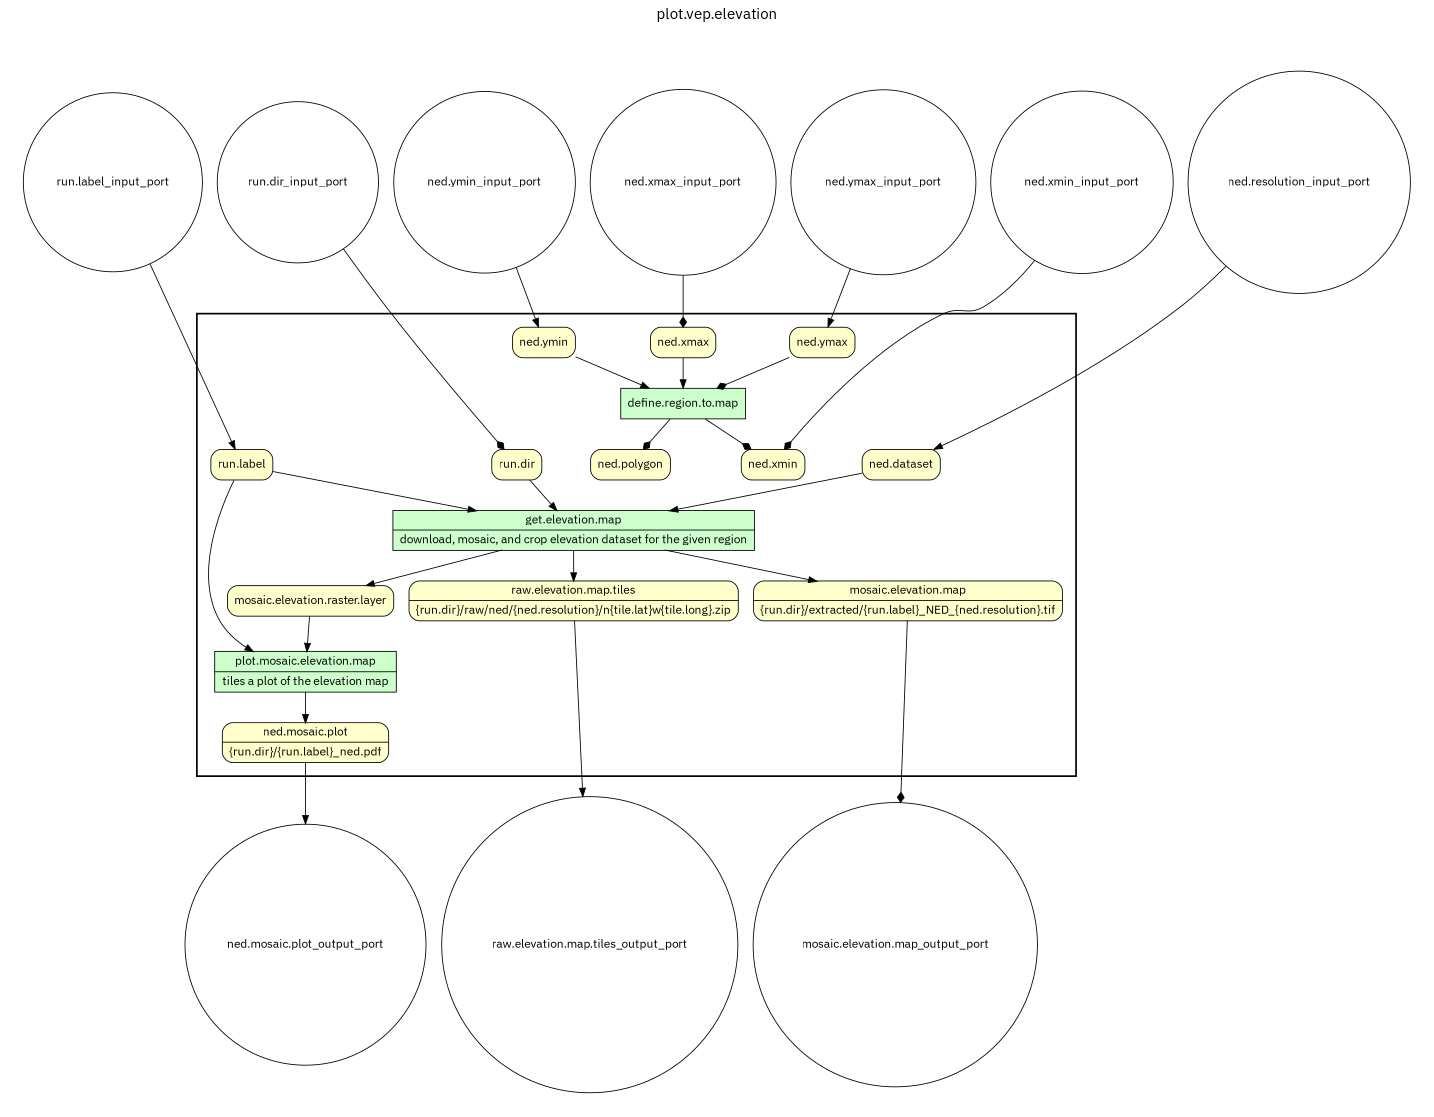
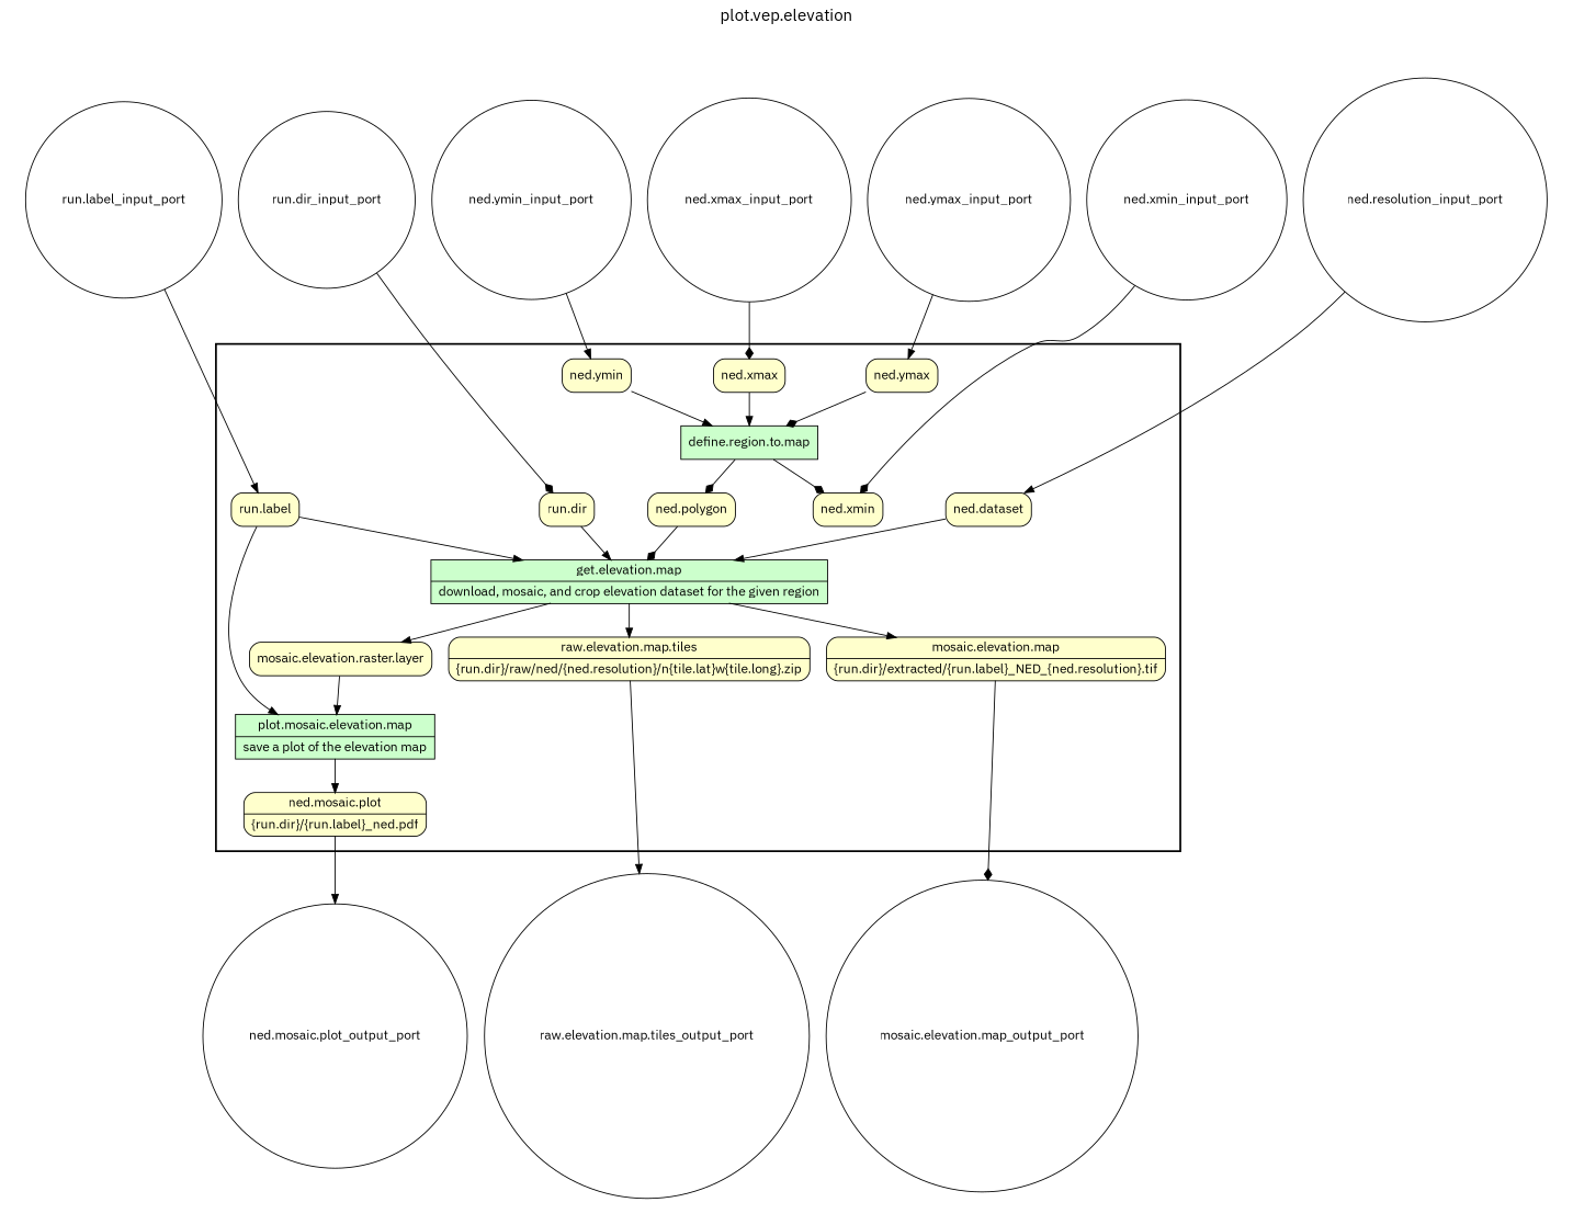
  digraph {
    fontname="IBM Plex Sans"
    fontsize=18
    label="plot.vep.elevation"
    labelloc=t
    rankdir=TB
    node [fillcolor="#FFFFCC" fontname="IBM Plex Sans" peripheries=1 shape=box style="rounded,filled"]
    edge [arrowhead=normal fontname="IBM Plex Sans"]
    "define.region.to.map" [fillcolor="#CCFFCC" style=filled]
    "ned.polygon"
    n3 [fillcolor="#CCFFCC" label="{<f0> get.elevation.map |<f1> download, mosaic, and crop elevation dataset for the given region}" rankdir=LR shape=record style=filled]
    n4 [label="{<f0> raw.elevation.map.tiles |<f1> \{run.dir\}/raw/ned/\{ned.resolution\}/n\{tile.lat\}w\{tile.long\}.zip}" rankdir=LR shape=record]
    n5 [label="{<f0> mosaic.elevation.map |<f1> \{run.dir\}/extracted/\{run.label\}_NED_\{ned.resolution\}.tif}" rankdir=LR shape=record]
    "mosaic.elevation.raster.layer"
-   n7 [fillcolor="#CCFFCC" label="{<f0> plot.mosaic.elevation.map |<f1> tiles a plot of the elevation map}" rankdir=LR shape=record style=filled]
+   n7 [fillcolor="#CCFFCC" label="{<f0> plot.mosaic.elevation.map |<f1> save a plot of the elevation map}" rankdir=LR shape=record style=filled]
    n8 [label="{<f0> ned.mosaic.plot |<f1> \{run.dir\}/\{run.label\}_ned.pdf}" rankdir=LR shape=record]
    "ned.xmin"
    "ned.xmax"
    "ned.ymin"
    "ned.ymax"
    "run.label"
    "run.dir"
    n15 [label="ned.dataset"]
    "run.dir_input_port" [fillcolor="#FFFFFF" shape=circle width=0.2]
    "run.label_input_port" [fillcolor="#FFFFFF" shape=circle width=0.2]
    "ned.xmin_input_port" [fillcolor="#FFFFFF" shape=circle width=0.2]
    "ned.xmax_input_port" [fillcolor="#FFFFFF" shape=circle width=0.2]
    "ned.ymin_input_port" [fillcolor="#FFFFFF" shape=circle width=0.2]
    "ned.ymax_input_port" [fillcolor="#FFFFFF" shape=circle width=0.2]
    "ned.resolution_input_port" [fillcolor="#FFFFFF" shape=circle width=0.2]
    "raw.elevation.map.tiles_output_port" [fillcolor="#FFFFFF" shape=circle width=0.2]
    "ned.mosaic.plot_output_port" [fillcolor="#FFFFFF" shape=circle width=0.2]
    "mosaic.elevation.map_output_port" [fillcolor="#FFFFFF" shape=circle width=0.2]
    subgraph cluster_1 {
      color=black
      label=""
      penwidth=2
      subgraph cluster_2 {
        color=black
        label=""
        penwidth=0
        "define.region.to.map"
        "ned.polygon"
        n3
        n4
        n5
        "mosaic.elevation.raster.layer"
        n7
        n8
        "ned.xmin"
        "ned.xmax"
        "ned.ymin"
        "ned.ymax"
        "run.label"
        "run.dir"
        n15
      }
    }
    subgraph cluster_3 {
      label=""
      penwidth=0
      subgraph cluster_4 {
        label=""
        penwidth=0
        "raw.elevation.map.tiles_output_port"
        "ned.mosaic.plot_output_port"
        "mosaic.elevation.map_output_port"
      }
    }
    subgraph cluster_5 {
      label=""
      penwidth=0
      subgraph cluster_6 {
        label=""
        penwidth=0
        "run.dir_input_port"
        "run.label_input_port"
        "ned.xmin_input_port"
        "ned.xmax_input_port"
        "ned.ymin_input_port"
        "ned.ymax_input_port"
        "ned.resolution_input_port"
      }
    }
    "define.region.to.map" -> "ned.polygon" [arrowhead=diamond]
    "define.region.to.map" -> "ned.xmin" [arrowhead=diamond]
+   "ned.polygon" -> n3 [arrowhead=diamond]
    n3 -> n4
    n3 -> n5
    n3 -> "mosaic.elevation.raster.layer"
    n4 -> "raw.elevation.map.tiles_output_port"
    n5 -> "mosaic.elevation.map_output_port" [arrowhead=diamond]
    "mosaic.elevation.raster.layer" -> n7
    n7 -> n8
    n8 -> "ned.mosaic.plot_output_port"
    "ned.xmax" -> "define.region.to.map"
    "ned.ymin" -> "define.region.to.map"
    "ned.ymax" -> "define.region.to.map" [arrowhead=diamond]
    "run.label" -> n3
    "run.label" -> n7
    "run.dir" -> n3
    n15 -> n3
    "run.dir_input_port" -> "run.dir" [arrowhead=diamond]
    "run.label_input_port" -> "run.label"
    "ned.xmin_input_port" -> "ned.xmin" [arrowhead=diamond]
    "ned.xmax_input_port" -> "ned.xmax" [arrowhead=diamond]
    "ned.ymin_input_port" -> "ned.ymin"
    "ned.ymax_input_port" -> "ned.ymax"
    "ned.resolution_input_port" -> n15
  }
